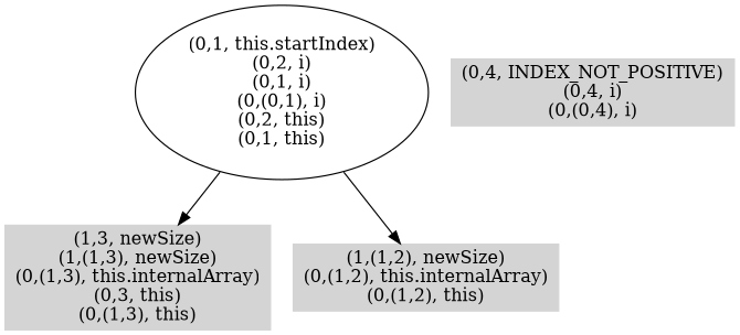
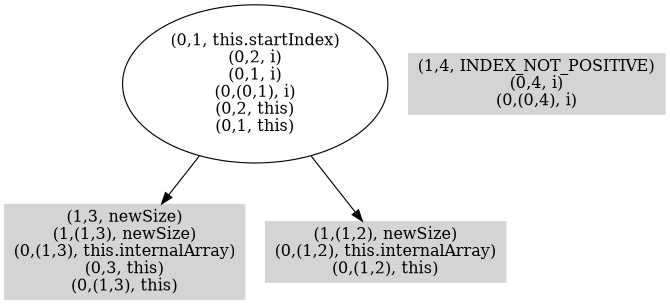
  digraph {
    node [color=".0 .0 .83" shape=box style=filled]
    n1 [label="(1,3, newSize)\n(1,(1,3), newSize)\n(0,(1,3), this.internalArray)\n(0,3, this)\n(0,(1,3), this)"]
    n2 [label="(1,(1,2), newSize)\n(0,(1,2), this.internalArray)\n(0,(1,2), this)"]
    n3 [label="(0,1, this.startIndex)\n(0,2, i)\n(0,1, i)\n(0,(0,1), i)\n(0,2, this)\n(0,1, this)" color="" shape="" style=""]
-   n4 [label="(0,4, INDEX_NOT_POSITIVE)\n(0,4, i)\n(0,(0,4), i)"]
+   n4 [label="(1,4, INDEX_NOT_POSITIVE)\n(0,4, i)\n(0,(0,4), i)"]
    n3 -> n1
    n3 -> n2
  }
